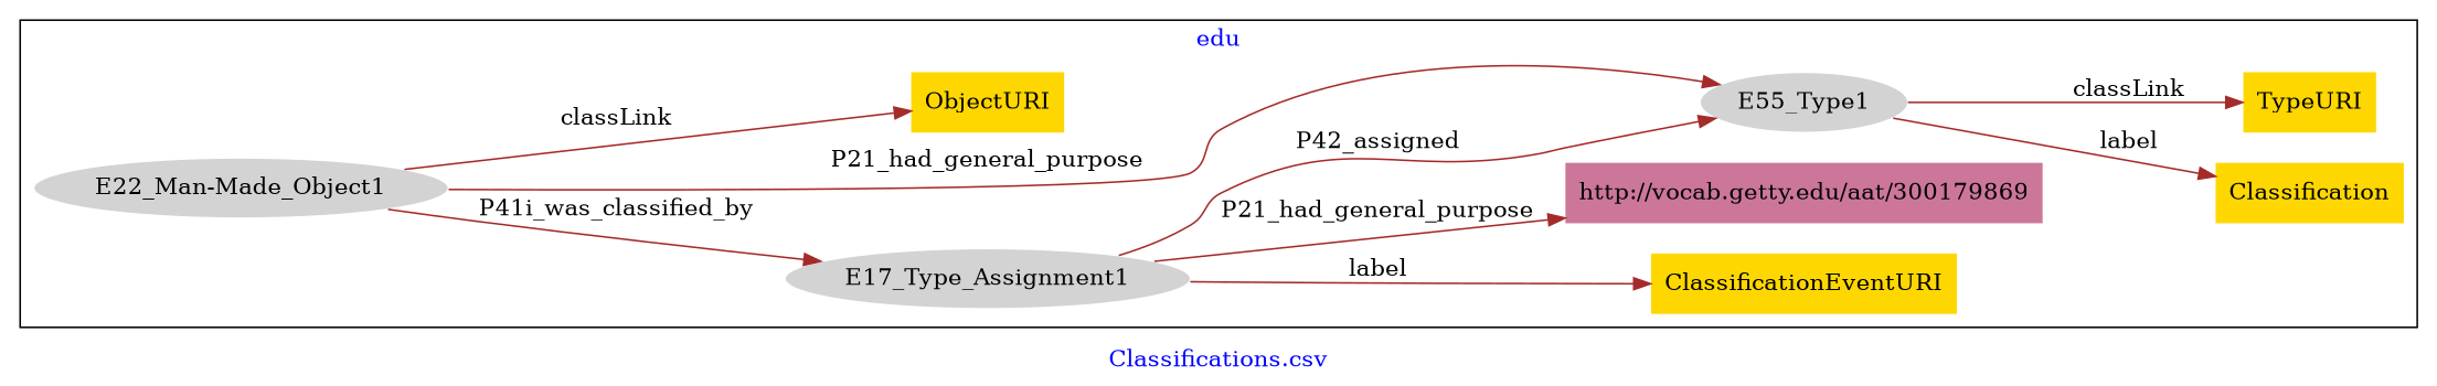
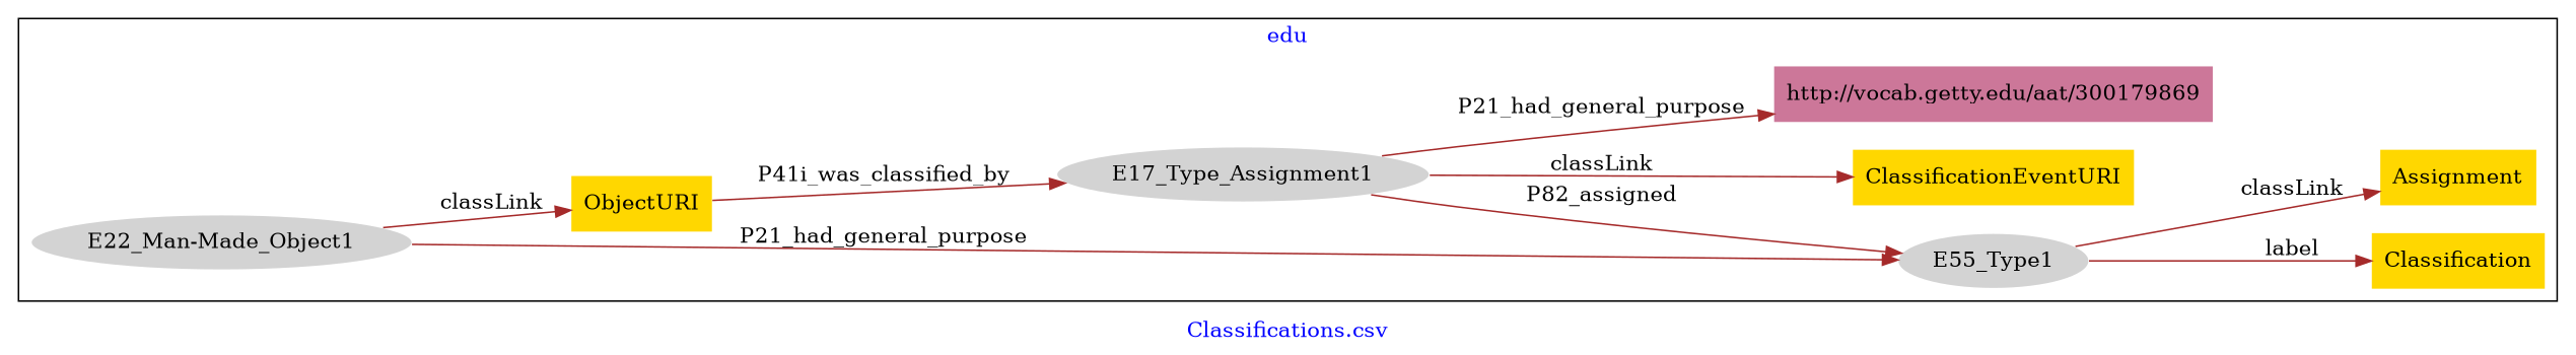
  digraph {
    fontcolor=blue
    label="Classifications.csv"
    rankdir=LR
    remincross=true
    node [fillcolor=gold style=filled shape=plaintext]
    edge [color=brown fontcolor=black]
    n1 [color=white fillcolor=lightgray label=E17_Type_Assignment1 shape=""]
    n2 [color=white fillcolor=lightgray label=E55_Type1 shape=""]
    n3 [color=white fillcolor=lightgray label="E22_Man-Made_Object1" shape=""]
    n4 [label=ObjectURI]
    n5 [label=ClassificationEventURI]
    n6 [label=Classification]
-   n7 [label=TypeURI]
+   n7 [label=Assignment]
    n8 [fillcolor="#CC7799" label="http://vocab.getty.edu/aat/300179869"]
    subgraph cluster_1 {
      label=edu
      n1
      n2
      n3
      n4
      n5
      n6
      n7
      n8
    }
-   n1 -> n2 [label=P42_assigned]
-   n1 -> n5 [label=label]
+   n1 -> n2 [label=P82_assigned]
+   n1 -> n5 [label=classLink]
    n1 -> n8 [label=P21_had_general_purpose]
    n2 -> n6 [label=label]
    n2 -> n7 [label=classLink]
-   n3 -> n1 [label=P41i_was_classified_by]
+   n4 -> n1 [label=P41i_was_classified_by]
    n3 -> n2 [label=P21_had_general_purpose]
    n3 -> n4 [label=classLink]
  }
